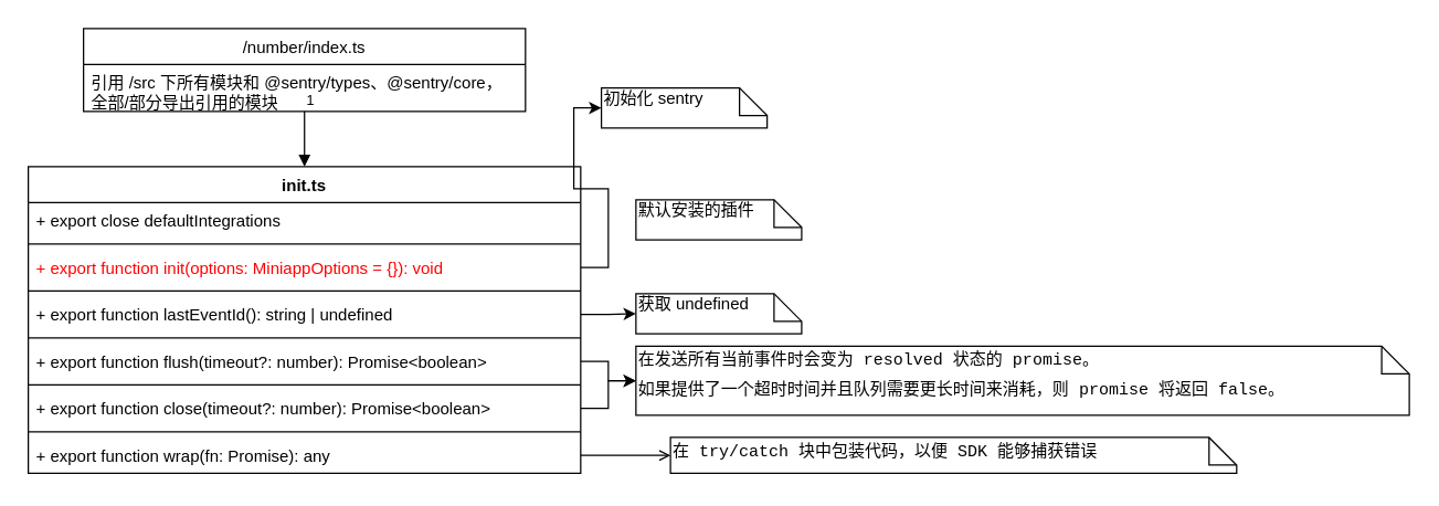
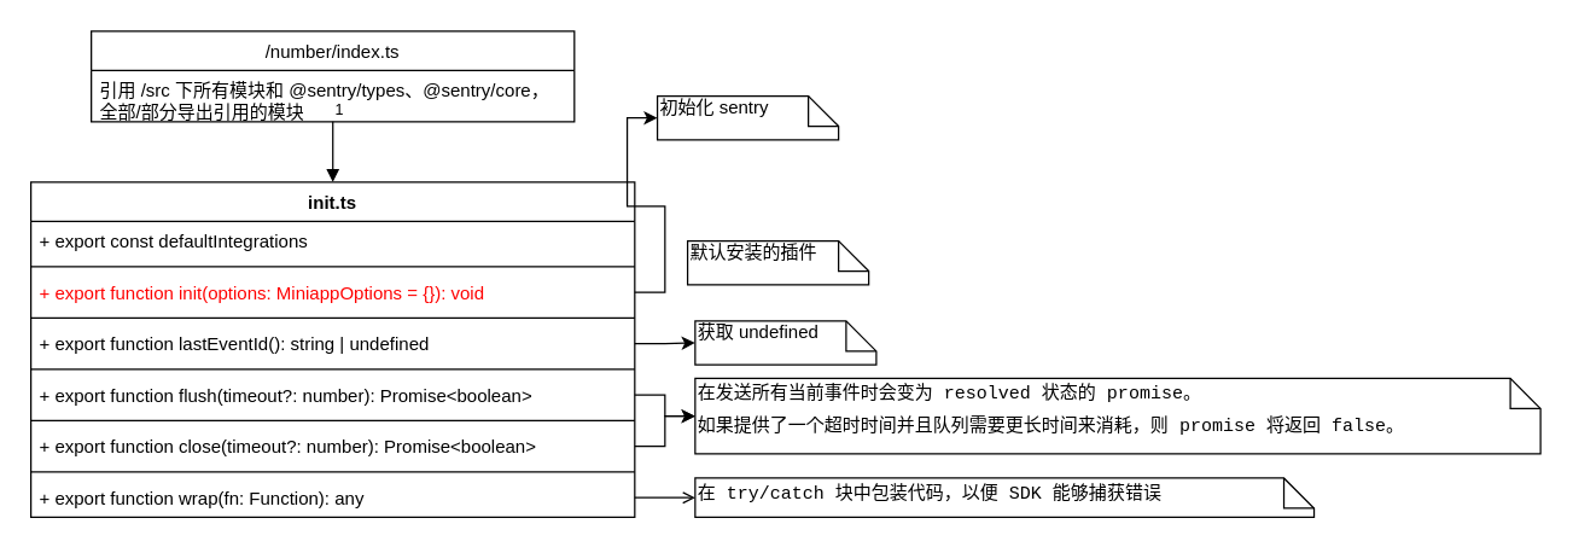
  <mxCell id="0" />
  <mxCell id="1" parent="0" />
  <mxCell id="2" value="/number/index.ts" style="swimlane;fontStyle=0;childLayout=stackLayout;horizontal=1;startSize=26;fillColor=none;horizontalStack=0;resizeParent=1;resizeParentMax=0;resizeLast=0;collapsible=1;marginBottom=0;" vertex="1" parent="1"><mxGeometry x="60" y="20" width="320" height="60" as="geometry" /></mxCell>
  <mxCell id="3" value="" style="endArrow=block;endFill=1;html=1;edgeStyle=orthogonalEdgeStyle;align=left;verticalAlign=top;" edge="1" parent="1"><mxGeometry x="-1" relative="1" as="geometry"><mxPoint x="220" y="80" as="sourcePoint" /><mxPoint x="220" y="120" as="targetPoint" /><Array as="points"><mxPoint x="220" y="100" /><mxPoint x="220" y="100" /></Array></mxGeometry></mxCell>
  <mxCell id="4" value="1" style="resizable=0;html=1;align=left;verticalAlign=bottom;labelBackgroundColor=#ffffff;fontSize=10;" connectable="0" vertex="1" parent="3"><mxGeometry x="-1" relative="1" as="geometry" /></mxCell>
  <mxCell id="5" value="引用 /src 下所有模块和 @sentry/types、@sentry/core，&#10;全部/部分导出引用的模块" style="text;strokeColor=none;fillColor=none;align=left;verticalAlign=top;spacingLeft=4;spacingRight=4;overflow=hidden;rotatable=0;points=[[0,0.5],[1,0.5]];portConstraint=eastwest;" vertex="1" parent="1"><mxGeometry x="60" y="46" width="340" height="36" as="geometry" /></mxCell>
  <mxCell id="6" value="init.ts" style="swimlane;fontStyle=1;align=center;verticalAlign=top;childLayout=stackLayout;horizontal=1;startSize=26;horizontalStack=0;resizeParent=1;resizeParentMax=0;resizeLast=0;collapsible=1;marginBottom=0;" vertex="1" parent="1"><mxGeometry x="20" y="120" width="400" height="222" as="geometry" /></mxCell>
- <mxCell id="7" value="+ export close defaultIntegrations " style="text;strokeColor=none;fillColor=none;align=left;verticalAlign=top;spacingLeft=4;spacingRight=4;overflow=hidden;rotatable=0;points=[[0,0.5],[1,0.5]];portConstraint=eastwest;" vertex="1" parent="6"><mxGeometry y="26" width="400" height="26" as="geometry" /></mxCell>
+ <mxCell id="7" value="+ export const defaultIntegrations " style="text;strokeColor=none;fillColor=none;align=left;verticalAlign=top;spacingLeft=4;spacingRight=4;overflow=hidden;rotatable=0;points=[[0,0.5],[1,0.5]];portConstraint=eastwest;" vertex="1" parent="6"><mxGeometry y="26" width="400" height="26" as="geometry" /></mxCell>
  <mxCell id="8" value="" style="line;strokeWidth=1;fillColor=none;align=left;verticalAlign=middle;spacingTop=-1;spacingLeft=3;spacingRight=3;rotatable=0;labelPosition=right;points=[];portConstraint=eastwest;" vertex="1" parent="6"><mxGeometry y="52" width="400" height="8" as="geometry" /></mxCell>
  <mxCell id="9" value="+ export function init(options: MiniappOptions = {}): void " style="text;strokeColor=none;fillColor=none;align=left;verticalAlign=top;spacingLeft=4;spacingRight=4;overflow=hidden;rotatable=0;points=[[0,0.5],[1,0.5]];portConstraint=eastwest;labelBackgroundColor=#ffffff;glass=0;rounded=0;labelBorderColor=none;fontColor=#FF0000;" vertex="1" parent="6"><mxGeometry y="60" width="400" height="26" as="geometry" /></mxCell>
  <mxCell id="10" value="" style="line;strokeWidth=1;fillColor=none;align=left;verticalAlign=middle;spacingTop=-1;spacingLeft=3;spacingRight=3;rotatable=0;labelPosition=right;points=[];portConstraint=eastwest;" vertex="1" parent="6"><mxGeometry y="86" width="400" height="8" as="geometry" /></mxCell>
  <mxCell id="11" value="+ export function lastEventId(): string | undefined " style="text;strokeColor=none;fillColor=none;align=left;verticalAlign=top;spacingLeft=4;spacingRight=4;overflow=hidden;rotatable=0;points=[[0,0.5],[1,0.5]];portConstraint=eastwest;" vertex="1" parent="6"><mxGeometry y="94" width="400" height="26" as="geometry" /></mxCell>
  <mxCell id="12" value="" style="line;strokeWidth=1;fillColor=none;align=left;verticalAlign=middle;spacingTop=-1;spacingLeft=3;spacingRight=3;rotatable=0;labelPosition=right;points=[];portConstraint=eastwest;" vertex="1" parent="6"><mxGeometry y="120" width="400" height="8" as="geometry" /></mxCell>
  <mxCell id="13" value="+ export function flush(timeout?: number): Promise&lt;boolean&gt;" style="text;strokeColor=none;fillColor=none;align=left;verticalAlign=top;spacingLeft=4;spacingRight=4;overflow=hidden;rotatable=0;points=[[0,0.5],[1,0.5]];portConstraint=eastwest;" vertex="1" parent="6"><mxGeometry y="128" width="400" height="26" as="geometry" /></mxCell>
  <mxCell id="14" value="" style="line;strokeWidth=1;fillColor=none;align=left;verticalAlign=middle;spacingTop=-1;spacingLeft=3;spacingRight=3;rotatable=0;labelPosition=right;points=[];portConstraint=eastwest;" vertex="1" parent="6"><mxGeometry y="154" width="400" height="8" as="geometry" /></mxCell>
  <mxCell id="15" value="+ export function close(timeout?: number): Promise&lt;boolean&gt;" style="text;strokeColor=none;fillColor=none;align=left;verticalAlign=top;spacingLeft=4;spacingRight=4;overflow=hidden;rotatable=0;points=[[0,0.5],[1,0.5]];portConstraint=eastwest;" vertex="1" parent="6"><mxGeometry y="162" width="400" height="26" as="geometry" /></mxCell>
  <mxCell id="16" value="" style="line;strokeWidth=1;fillColor=none;align=left;verticalAlign=middle;spacingTop=-1;spacingLeft=3;spacingRight=3;rotatable=0;labelPosition=right;points=[];portConstraint=eastwest;" vertex="1" parent="6"><mxGeometry y="188" width="400" height="8" as="geometry" /></mxCell>
- <mxCell id="17" value="+ export function wrap(fn: Promise): any" style="text;strokeColor=none;fillColor=none;align=left;verticalAlign=top;spacingLeft=4;spacingRight=4;overflow=hidden;rotatable=0;points=[[0,0.5],[1,0.5]];portConstraint=eastwest;" vertex="1" parent="6"><mxGeometry y="196" width="400" height="26" as="geometry" /></mxCell>
+ <mxCell id="17" value="+ export function wrap(fn: Function): any" style="text;strokeColor=none;fillColor=none;align=left;verticalAlign=top;spacingLeft=4;spacingRight=4;overflow=hidden;rotatable=0;points=[[0,0.5],[1,0.5]];portConstraint=eastwest;" vertex="1" parent="6"><mxGeometry y="196" width="400" height="26" as="geometry" /></mxCell>
  <mxCell id="18" value="" style="text;strokeColor=none;fillColor=none;align=left;verticalAlign=middle;spacingTop=-1;spacingLeft=4;spacingRight=4;rotatable=0;labelPosition=right;points=[];portConstraint=eastwest;" vertex="1" parent="1"><mxGeometry x="20" y="330" width="20" height="14" as="geometry" /></mxCell>
- <mxCell id="19" value="&lt;span style=&quot;white-space: nowrap&quot;&gt;默认安装的插件&lt;/span&gt;" style="shape=note;whiteSpace=wrap;html=1;size=20;verticalAlign=top;align=left;spacingTop=-6;" vertex="1" parent="1"><mxGeometry x="460" y="144" width="120" height="29" as="geometry" /></mxCell>
+ <mxCell id="19" value="&lt;span style=&quot;white-space: nowrap&quot;&gt;默认安装的插件&lt;/span&gt;" style="shape=note;whiteSpace=wrap;html=1;size=20;verticalAlign=top;align=left;spacingTop=-6;" vertex="1" parent="1"><mxGeometry x="455" y="159" width="120" height="29" as="geometry" /></mxCell>
  <mxCell id="20" value="&lt;span style=&quot;white-space: nowrap&quot;&gt;初始化 sentry&lt;/span&gt;" style="shape=note;whiteSpace=wrap;html=1;size=20;verticalAlign=top;align=left;spacingTop=-6;" vertex="1" parent="1"><mxGeometry x="435" y="63" width="120" height="29" as="geometry" /></mxCell>
  <mxCell id="21" value="&lt;span style=&quot;white-space: nowrap&quot;&gt;获取&amp;nbsp;undefined&lt;/span&gt;" style="shape=note;whiteSpace=wrap;html=1;size=20;verticalAlign=top;align=left;spacingTop=-6;" vertex="1" parent="1"><mxGeometry x="460" y="212" width="120" height="29" as="geometry" /></mxCell>
  <mxCell id="22" value="&lt;div style=&quot;font-family: &amp;#34;menlo&amp;#34; , &amp;#34;monaco&amp;#34; , &amp;#34;courier new&amp;#34; , monospace ; line-height: 21px ; white-space: pre&quot;&gt;&lt;span style=&quot;background-color: rgb(255 , 255 , 255)&quot;&gt;&lt;font style=&quot;font-size: 12px&quot;&gt;在发送所有当前事件时会变为&amp;nbsp;resolved&amp;nbsp;状态的&amp;nbsp;promise。&lt;/font&gt;&lt;/span&gt;&lt;/div&gt;&lt;div style=&quot;font-family: &amp;#34;menlo&amp;#34; , &amp;#34;monaco&amp;#34; , &amp;#34;courier new&amp;#34; , monospace ; line-height: 21px ; white-space: pre&quot;&gt;&lt;span style=&quot;background-color: rgb(255 , 255 , 255)&quot;&gt;&lt;font style=&quot;font-size: 12px&quot;&gt;如果提供了一个超时时间并且队列需要更长时间来消耗，则&amp;nbsp;promise&amp;nbsp;将返回&amp;nbsp;false。&lt;/font&gt;&lt;/span&gt;&lt;/div&gt;" style="shape=note;whiteSpace=wrap;html=1;size=20;verticalAlign=top;align=left;spacingTop=-6;" vertex="1" parent="1"><mxGeometry x="460" y="250" width="560" height="50" as="geometry" /></mxCell>
- <mxCell id="23" value="&lt;div style=&quot;font-family: &amp;#34;menlo&amp;#34; , &amp;#34;monaco&amp;#34; , &amp;#34;courier new&amp;#34; , monospace ; line-height: 21px ; white-space: pre&quot;&gt;&lt;span style=&quot;background-color: rgb(255 , 255 , 255)&quot;&gt;&lt;font style=&quot;font-size: 12px&quot;&gt;在&amp;nbsp;try/catch&amp;nbsp;块中包装代码，以便&amp;nbsp;SDK&amp;nbsp;能够捕获错误&lt;/font&gt;&lt;/span&gt;&lt;/div&gt;" style="shape=note;whiteSpace=wrap;html=1;size=20;verticalAlign=top;align=left;spacingTop=-6;" vertex="1" parent="1"><mxGeometry x="485" y="316" width="410" height="26" as="geometry" /></mxCell>
+ <mxCell id="23" value="&lt;div style=&quot;font-family: &amp;#34;menlo&amp;#34; , &amp;#34;monaco&amp;#34; , &amp;#34;courier new&amp;#34; , monospace ; line-height: 21px ; white-space: pre&quot;&gt;&lt;span style=&quot;background-color: rgb(255 , 255 , 255)&quot;&gt;&lt;font style=&quot;font-size: 12px&quot;&gt;在&amp;nbsp;try/catch&amp;nbsp;块中包装代码，以便&amp;nbsp;SDK&amp;nbsp;能够捕获错误&lt;/font&gt;&lt;/span&gt;&lt;/div&gt;" style="shape=note;whiteSpace=wrap;html=1;size=20;verticalAlign=top;align=left;spacingTop=-6;" vertex="1" parent="1"><mxGeometry x="460" y="316" width="410" height="26" as="geometry" /></mxCell>
  <mxCell id="24" style="edgeStyle=orthogonalEdgeStyle;rounded=0;orthogonalLoop=1;jettySize=auto;html=1;exitX=1;exitY=0.5;exitDx=0;exitDy=0;entryX=0;entryY=0.5;entryDx=0;entryDy=0;entryPerimeter=0;" edge="1" parent="1" source="9" target="20"><mxGeometry relative="1" as="geometry" /></mxCell>
  <mxCell id="25" style="edgeStyle=orthogonalEdgeStyle;rounded=0;orthogonalLoop=1;jettySize=auto;html=1;exitX=1;exitY=0.5;exitDx=0;exitDy=0;entryX=0;entryY=0.5;entryDx=0;entryDy=0;entryPerimeter=0;" edge="1" parent="1" source="11" target="21"><mxGeometry relative="1" as="geometry" /></mxCell>
  <mxCell id="26" style="edgeStyle=orthogonalEdgeStyle;rounded=0;orthogonalLoop=1;jettySize=auto;html=1;exitX=1;exitY=0.5;exitDx=0;exitDy=0;entryX=0;entryY=0.5;entryDx=0;entryDy=0;entryPerimeter=0;" edge="1" parent="1" source="13" target="22"><mxGeometry relative="1" as="geometry" /></mxCell>
  <mxCell id="27" style="edgeStyle=orthogonalEdgeStyle;rounded=0;orthogonalLoop=1;jettySize=auto;html=1;exitX=1;exitY=0.5;exitDx=0;exitDy=0;entryX=0;entryY=0.5;entryDx=0;entryDy=0;entryPerimeter=0;" edge="1" parent="1" source="15" target="22"><mxGeometry relative="1" as="geometry" /></mxCell>
  <mxCell id="28" style="edgeStyle=orthogonalEdgeStyle;rounded=0;orthogonalLoop=1;jettySize=auto;html=1;exitX=1;exitY=0.5;exitDx=0;exitDy=0;entryX=0;entryY=0.5;entryDx=0;entryDy=0;entryPerimeter=0;endArrow=open;" edge="1" parent="1" source="17" target="23"><mxGeometry relative="1" as="geometry" /></mxCell>
